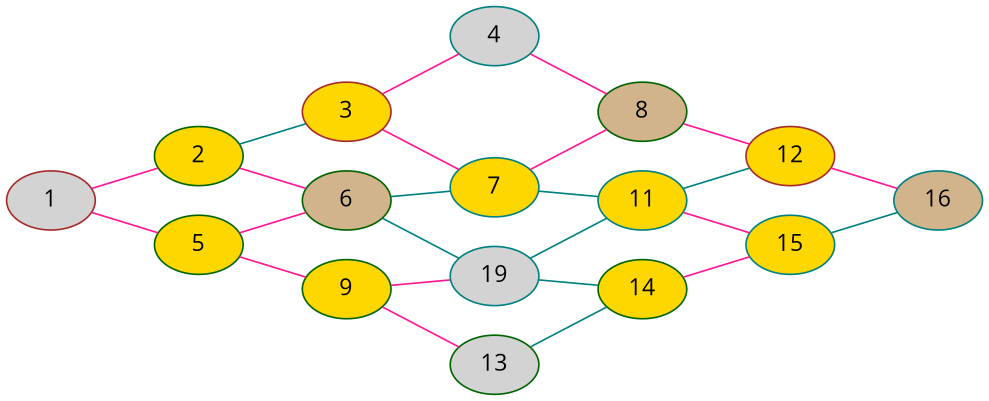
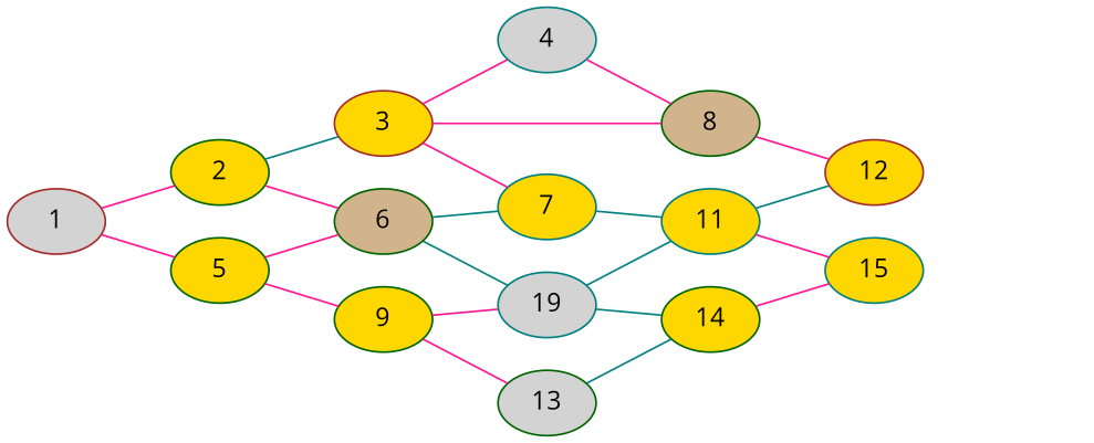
  graph {
    fontname="Open Sans"
    rankdir=LR
    node [color=darkgreen fillcolor=gold fontname="Open Sans" style=filled]
    edge [color=deeppink fontname="Open Sans"]
    n1 [color=brown fillcolor=lightgrey label=1]
    n2 [label=2]
    n3 [label=5]
    n4 [color=brown label=3]
    n5 [fillcolor=tan label=6]
    n6 [label=9]
    n7 [color=teal fillcolor=lightgrey label=4]
    n8 [color=teal label=7]
    n9 [color=teal fillcolor=lightgrey label=19]
    n10 [fillcolor=tan label=8]
    n11 [color=teal label=11]
    n12 [color=brown label=12]
    n13 [fillcolor=lightgrey label=13]
    n14 [label=14]
    n15 [color=teal label=15]
-   n16 [color=teal fillcolor=tan label=16]
    n1 -- n2
    n1 -- n3
    n2 -- n4 [color=teal]
    n2 -- n5
    n3 -- n5
    n3 -- n6
    n4 -- n7
    n4 -- n8
    n5 -- n8 [color=teal]
    n5 -- n9 [color=teal]
    n6 -- n9
    n6 -- n13
    n7 -- n10
-   n8 -- n10
+   n4 -- n10
    n8 -- n11 [color=teal]
    n9 -- n11 [color=teal]
    n9 -- n14 [color=teal]
    n10 -- n12
    n11 -- n12 [color=teal]
    n11 -- n15
-   n12 -- n16
    n13 -- n14 [color=teal]
    n14 -- n15
-   n15 -- n16 [color=teal]
  }
